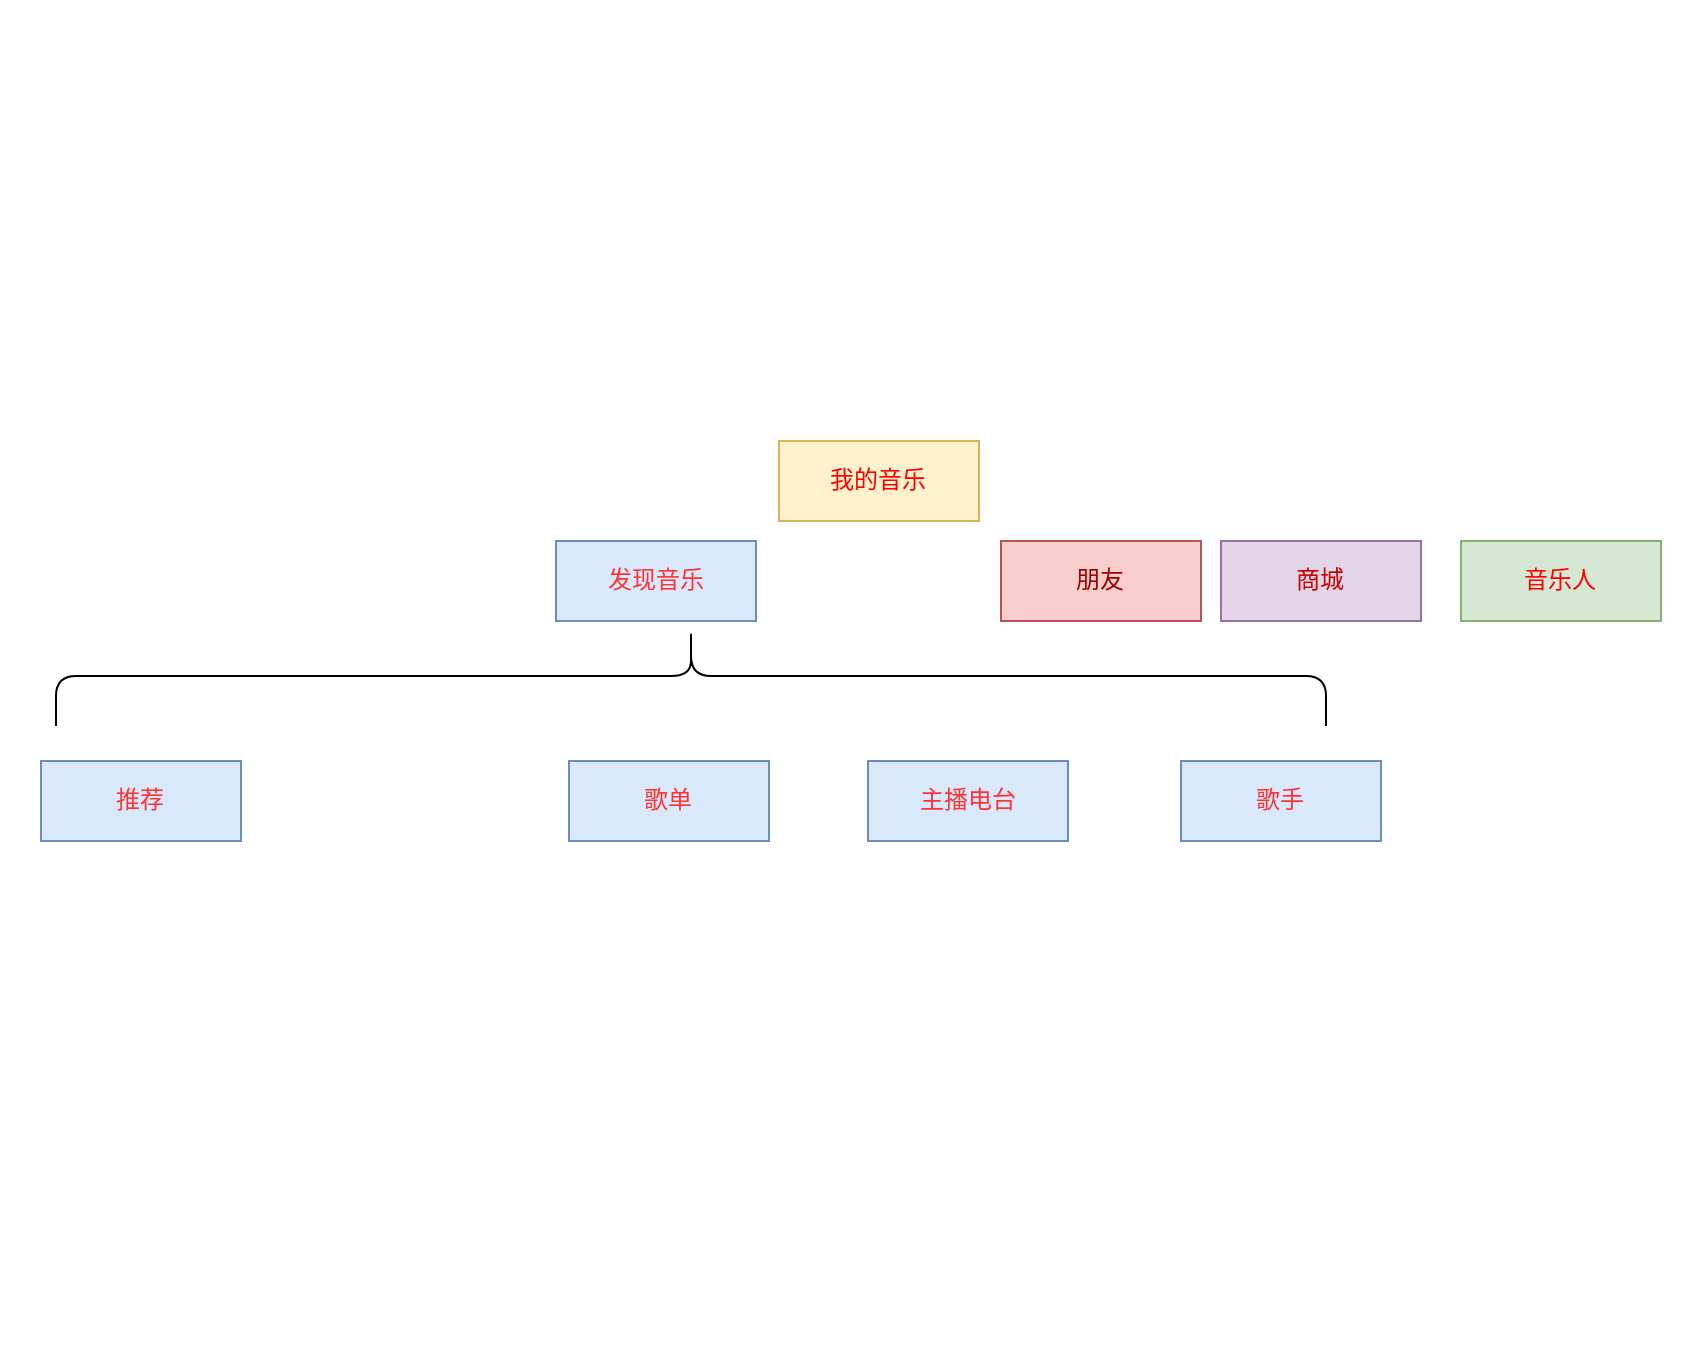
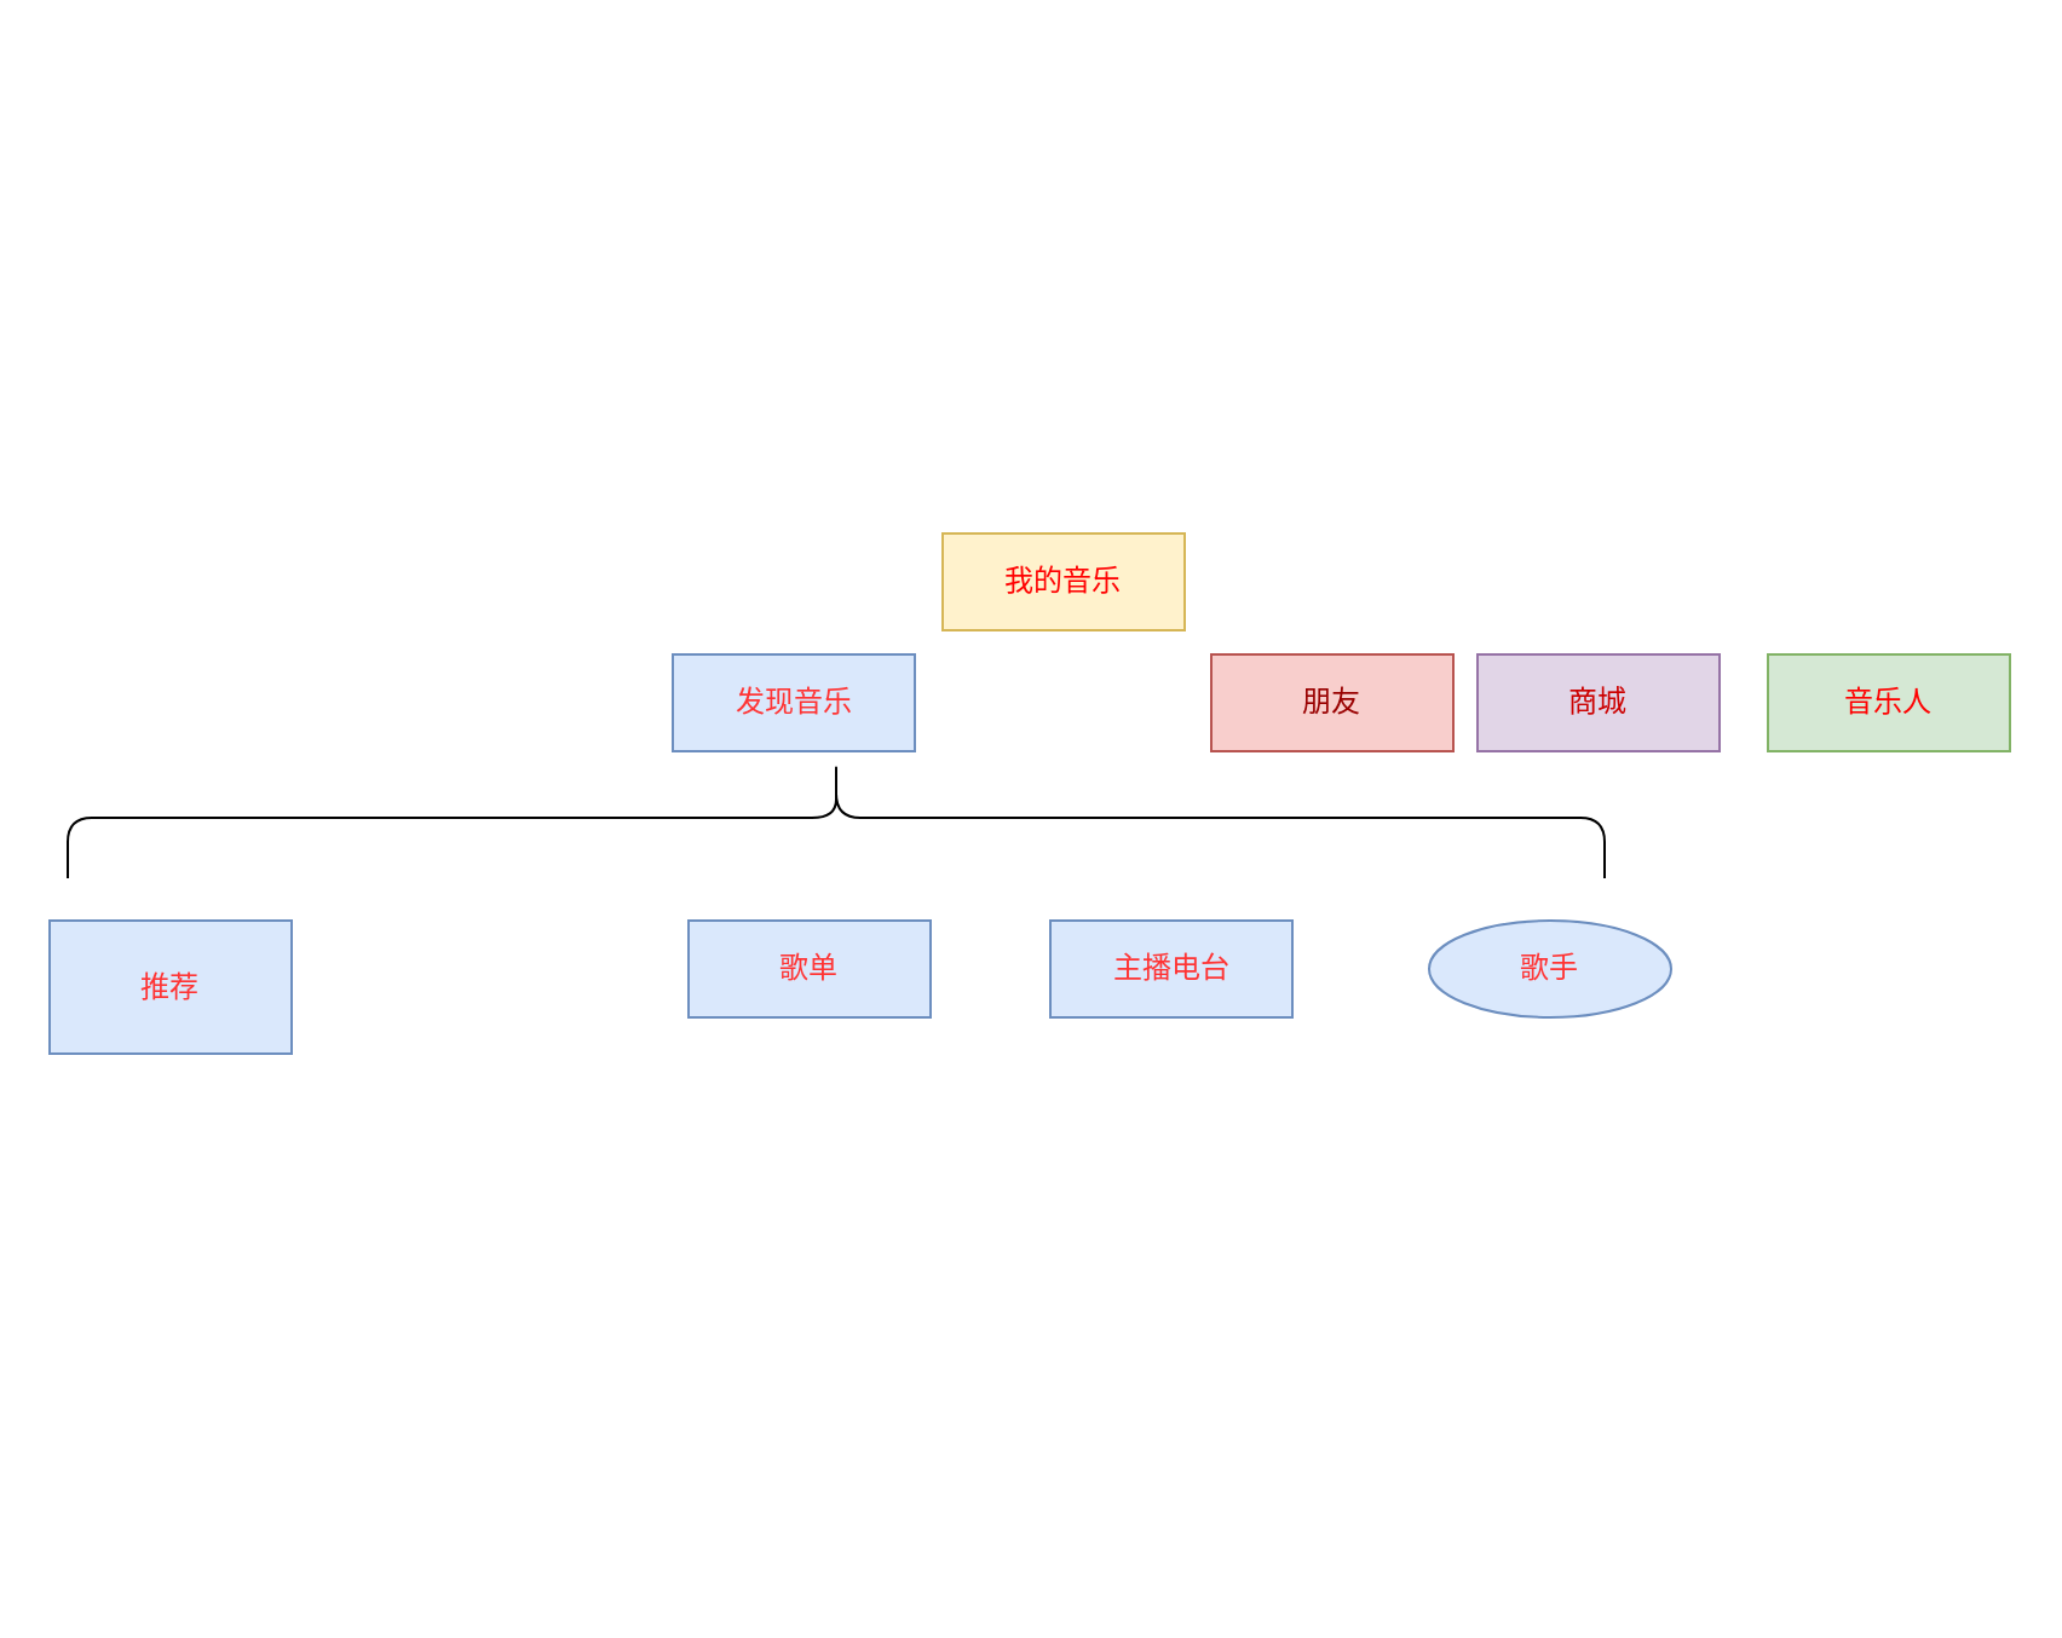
  <mxCell id="0" />
  <mxCell id="1" parent="0" />
  <mxCell id="2" value="&lt;font color=&quot;#ff3333&quot;&gt;发现音乐&lt;/font&gt;" style="rounded=0;whiteSpace=wrap;html=1;fillColor=#dae8fc;strokeColor=#6c8ebf;" parent="1" vertex="1"><mxGeometry x="277.5" y="270" width="100" height="40" as="geometry" /></mxCell>
  <mxCell id="3" value="我的音乐" style="rounded=0;whiteSpace=wrap;html=1;fillColor=#fff2cc;strokeColor=#d6b656;fontColor=#FF0000;" parent="1" vertex="1"><mxGeometry x="389" y="220" width="100" height="40" as="geometry" /></mxCell>
  <mxCell id="4" value="朋友" style="rounded=0;whiteSpace=wrap;html=1;fillColor=#f8cecc;strokeColor=#b85450;fontColor=#990000;" parent="1" vertex="1"><mxGeometry x="500" y="270" width="100" height="40" as="geometry" /></mxCell>
  <mxCell id="5" value="商城" style="rounded=0;whiteSpace=wrap;html=1;fillColor=#e1d5e7;strokeColor=#9673a6;fontColor=#CC0000;" parent="1" vertex="1"><mxGeometry x="610" y="270" width="100" height="40" as="geometry" /></mxCell>
  <mxCell id="6" value="音乐人" style="rounded=0;whiteSpace=wrap;html=1;fillColor=#d5e8d4;strokeColor=#82b366;fontColor=#FF0000;" parent="1" vertex="1"><mxGeometry x="730" y="270" width="100" height="40" as="geometry" /></mxCell>
  <mxCell id="7" value="" style="shape=curlyBracket;whiteSpace=wrap;html=1;rounded=1;fontColor=#FF0000;rotation=90;" vertex="1" parent="1"><mxGeometry x="320" y="20" width="50" height="635" as="geometry" /></mxCell>
- <mxCell id="8" value="&lt;font color=&quot;#ff3333&quot;&gt;歌手&lt;/font&gt;" style="rounded=0;whiteSpace=wrap;html=1;fillColor=#dae8fc;strokeColor=#6c8ebf;" vertex="1" parent="1"><mxGeometry x="590" y="380" width="100" height="40" as="geometry" /></mxCell>
+ <mxCell id="8" value="&lt;font color=&quot;#ff3333&quot;&gt;歌手&lt;/font&gt;" style="ellipse;whiteSpace=wrap;html=1;fillColor=#dae8fc;strokeColor=#6c8ebf;" vertex="1" parent="1"><mxGeometry x="590" y="380" width="100" height="40" as="geometry" /></mxCell>
  <mxCell id="9" value="&lt;font color=&quot;#ff3333&quot;&gt;主播电台&lt;/font&gt;" style="rounded=0;whiteSpace=wrap;html=1;fillColor=#dae8fc;strokeColor=#6c8ebf;" vertex="1" parent="1"><mxGeometry x="433.5" y="380" width="100" height="40" as="geometry" /></mxCell>
- <mxCell id="10" value="&lt;font color=&quot;#ff3333&quot;&gt;推荐&lt;/font&gt;" style="rounded=0;whiteSpace=wrap;html=1;fillColor=#dae8fc;strokeColor=#6c8ebf;" vertex="1" parent="1"><mxGeometry y="380" width="100" height="40" as="geometry" x="20" /></mxCell>
+ <mxCell id="10" value="&lt;font color=&quot;#ff3333&quot;&gt;推荐&lt;/font&gt;" style="rounded=0;whiteSpace=wrap;html=1;fillColor=#dae8fc;strokeColor=#6c8ebf;" vertex="1" parent="1"><mxGeometry x="20" y="380" width="100" height="55" as="geometry" /></mxCell>
  <mxCell id="11" value="&lt;font color=&quot;#ff3333&quot;&gt;歌单&lt;/font&gt;" style="rounded=0;whiteSpace=wrap;html=1;fillColor=#dae8fc;strokeColor=#6c8ebf;" vertex="1" parent="1"><mxGeometry x="284" y="380" width="100" height="40" as="geometry" /></mxCell>
